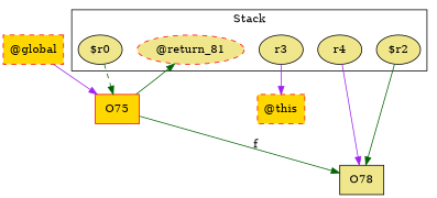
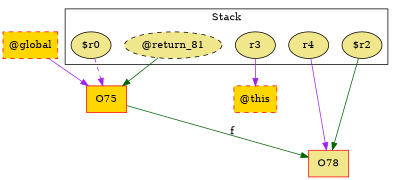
  digraph {
    rankDir=LR
    node [fillcolor=khaki style=filled color=red]
    edge [color=purple style=solid]
    "$r2" [color=""]
    "$r0" [color=""]
-   "@return_81" [style="filled,dashed"]
+   "@return_81" [color=black style="filled,dashed"]
    r3 [color=""]
    r4 [color=""]
-   O78 [color=black shape=box]
+   O78 [shape=box]
    O75 [fillcolor=gold shape=box]
    "@this" [fillcolor=gold shape=box style="filled,dashed"]
    "@global" [fillcolor=gold shape=box style="filled,dashed"]
    subgraph cluster_1 {
      label=Stack
      "$r2"
      "$r0"
      "@return_81"
      r3
      r4
    }
    "$r2" -> O78 [color=darkgreen]
-   "$r0" -> O75 [color=darkgreen style=dashed]
-   O75 -> "@return_81" [color=darkgreen]
+   "$r0" -> O75 [style=dashed]
+   "@return_81" -> O75 [color=darkgreen]
    r3 -> "@this"
    r4 -> O78
    O75 -> O78 [color=darkgreen label=f weight=0.2]
    "@global" -> O75
  }
